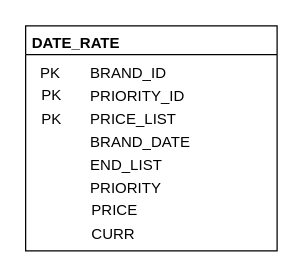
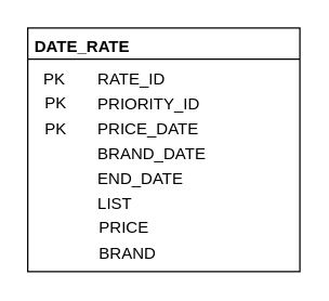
  <mxCell id="0" />
  <mxCell id="1" parent="0" />
  <mxCell id="2" value="&amp;nbsp;DATE_RATE" style="swimlane;strokeColor=default;align=left;verticalAlign=top;fontFamily=Helvetica;fontSize=12;fontColor=default;fillColor=default;html=1;" vertex="1" parent="1"><mxGeometry x="20" y="20" width="201" height="180" as="geometry" /></mxCell>
- <mxCell id="3" value="BRAND_ID" style="text;strokeColor=none;align=left;fillColor=none;html=1;verticalAlign=middle;whiteSpace=wrap;rounded=0;fontSize=12;fontFamily=Helvetica;fontColor=default;" vertex="1" parent="2"><mxGeometry x="50" y="28" width="150" height="20" as="geometry" /></mxCell>
- <mxCell id="4" value="PRICE_LIST" style="text;strokeColor=none;align=left;fillColor=none;html=1;verticalAlign=middle;whiteSpace=wrap;rounded=0;fontSize=12;fontFamily=Helvetica;fontColor=default;" vertex="1" parent="2"><mxGeometry x="50" y="65" width="150" height="20" as="geometry" /></mxCell>
+ <mxCell id="3" value="RATE_ID" style="text;strokeColor=none;align=left;fillColor=none;html=1;verticalAlign=middle;whiteSpace=wrap;rounded=0;fontSize=12;fontFamily=Helvetica;fontColor=default;" vertex="1" parent="2"><mxGeometry x="50" y="28" width="150" height="20" as="geometry" /></mxCell>
+ <mxCell id="4" value="PRICE_DATE" style="text;strokeColor=none;align=left;fillColor=none;html=1;verticalAlign=middle;whiteSpace=wrap;rounded=0;fontSize=12;fontFamily=Helvetica;fontColor=default;" vertex="1" parent="2"><mxGeometry x="50" y="65" width="150" height="20" as="geometry" /></mxCell>
  <mxCell id="5" value="PK" style="text;strokeColor=none;align=left;fillColor=none;html=1;verticalAlign=middle;whiteSpace=wrap;rounded=0;fontSize=12;fontFamily=Helvetica;fontColor=default;" vertex="1" parent="2"><mxGeometry x="10" y="28" width="20" height="20" as="geometry" /></mxCell>
  <mxCell id="6" value="PRICE" style="text;strokeColor=none;align=left;fillColor=none;html=1;verticalAlign=middle;whiteSpace=wrap;rounded=0;fontSize=12;fontFamily=Helvetica;fontColor=default;" vertex="1" parent="2"><mxGeometry x="51" y="138" width="150" height="20" as="geometry" /></mxCell>
  <mxCell id="7" value="PRIORITY_ID" style="text;strokeColor=none;align=left;fillColor=none;html=1;verticalAlign=middle;whiteSpace=wrap;rounded=0;fontSize=12;fontFamily=Helvetica;fontColor=default;" vertex="1" parent="1"><mxGeometry x="70" y="67" width="150" height="20" as="geometry" /></mxCell>
  <mxCell id="8" value="PK" style="text;strokeColor=none;align=left;fillColor=none;html=1;verticalAlign=middle;whiteSpace=wrap;rounded=0;fontSize=12;fontFamily=Helvetica;fontColor=default;" vertex="1" parent="1"><mxGeometry x="31" y="66" width="20" height="20" as="geometry" /></mxCell>
  <mxCell id="9" value="PK" style="text;strokeColor=none;align=left;fillColor=none;html=1;verticalAlign=middle;whiteSpace=wrap;rounded=0;fontSize=12;fontFamily=Helvetica;fontColor=default;" vertex="1" parent="1"><mxGeometry x="31" y="85" width="20" height="20" as="geometry" /></mxCell>
  <mxCell id="10" value="BRAND_DATE" style="text;strokeColor=none;align=left;fillColor=none;html=1;verticalAlign=middle;whiteSpace=wrap;rounded=0;fontSize=12;fontFamily=Helvetica;fontColor=default;" vertex="1" parent="1"><mxGeometry x="70" y="103" width="150" height="20" as="geometry" /></mxCell>
- <mxCell id="11" value="PRIORITY" style="text;strokeColor=none;align=left;fillColor=none;html=1;verticalAlign=middle;whiteSpace=wrap;rounded=0;fontSize=12;fontFamily=Helvetica;fontColor=default;" vertex="1" parent="1"><mxGeometry x="70" y="140" width="150" height="20" as="geometry" /></mxCell>
- <mxCell id="12" value="END_LIST" style="text;strokeColor=none;align=left;fillColor=none;html=1;verticalAlign=middle;whiteSpace=wrap;rounded=0;fontSize=12;fontFamily=Helvetica;fontColor=default;" vertex="1" parent="1"><mxGeometry x="70" y="122" width="150" height="20" as="geometry" /></mxCell>
- <mxCell id="13" value="CURR" style="text;strokeColor=none;align=left;fillColor=none;html=1;verticalAlign=middle;whiteSpace=wrap;rounded=0;fontSize=12;fontFamily=Helvetica;fontColor=default;" vertex="1" parent="1"><mxGeometry x="71" y="177" width="150" height="20" as="geometry" /></mxCell>
+ <mxCell id="11" value="LIST" style="text;strokeColor=none;align=left;fillColor=none;html=1;verticalAlign=middle;whiteSpace=wrap;rounded=0;fontSize=12;fontFamily=Helvetica;fontColor=default;" vertex="1" parent="1"><mxGeometry x="70" y="140" width="150" height="20" as="geometry" /></mxCell>
+ <mxCell id="12" value="END_DATE" style="text;strokeColor=none;align=left;fillColor=none;html=1;verticalAlign=middle;whiteSpace=wrap;rounded=0;fontSize=12;fontFamily=Helvetica;fontColor=default;" vertex="1" parent="1"><mxGeometry x="70" y="122" width="150" height="20" as="geometry" /></mxCell>
+ <mxCell id="13" value="BRAND" style="text;strokeColor=none;align=left;fillColor=none;html=1;verticalAlign=middle;whiteSpace=wrap;rounded=0;fontSize=12;fontFamily=Helvetica;fontColor=default;" vertex="1" parent="1"><mxGeometry x="71" y="177" width="150" height="20" as="geometry" /></mxCell>
